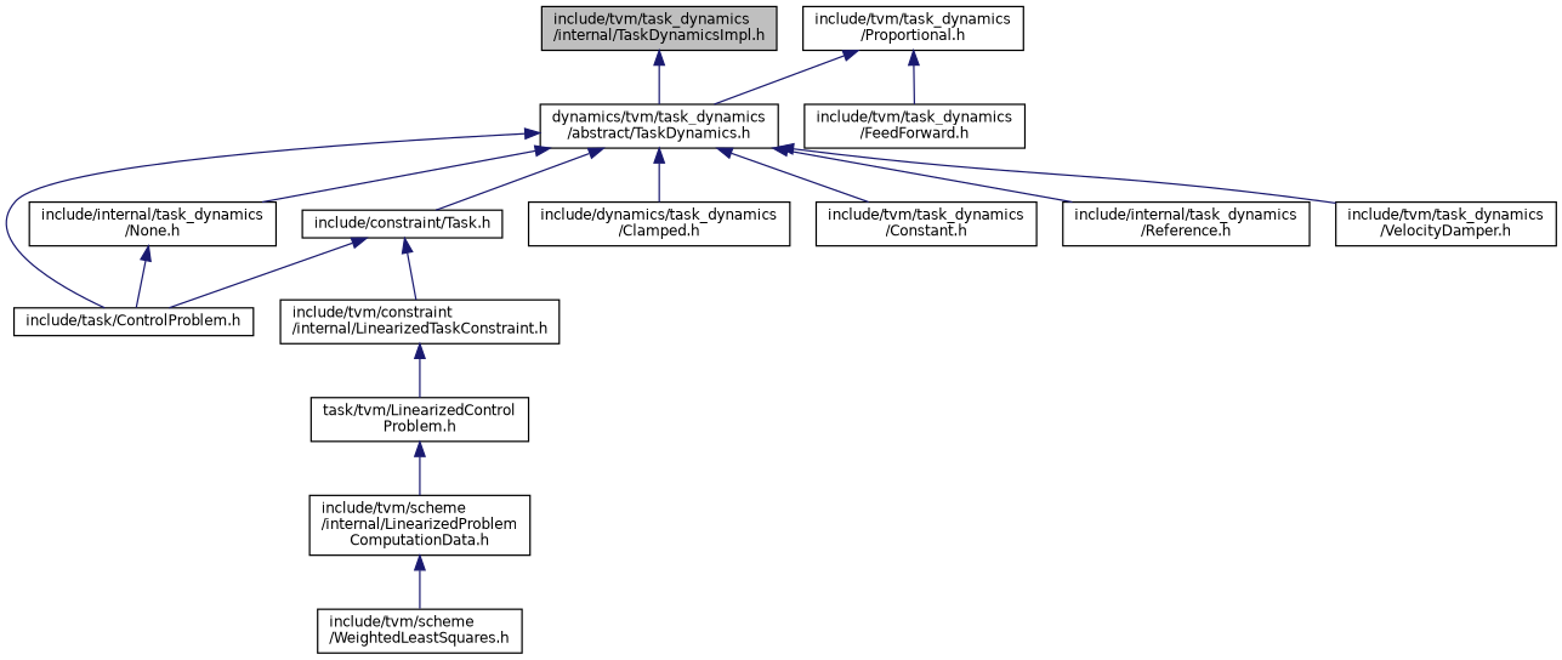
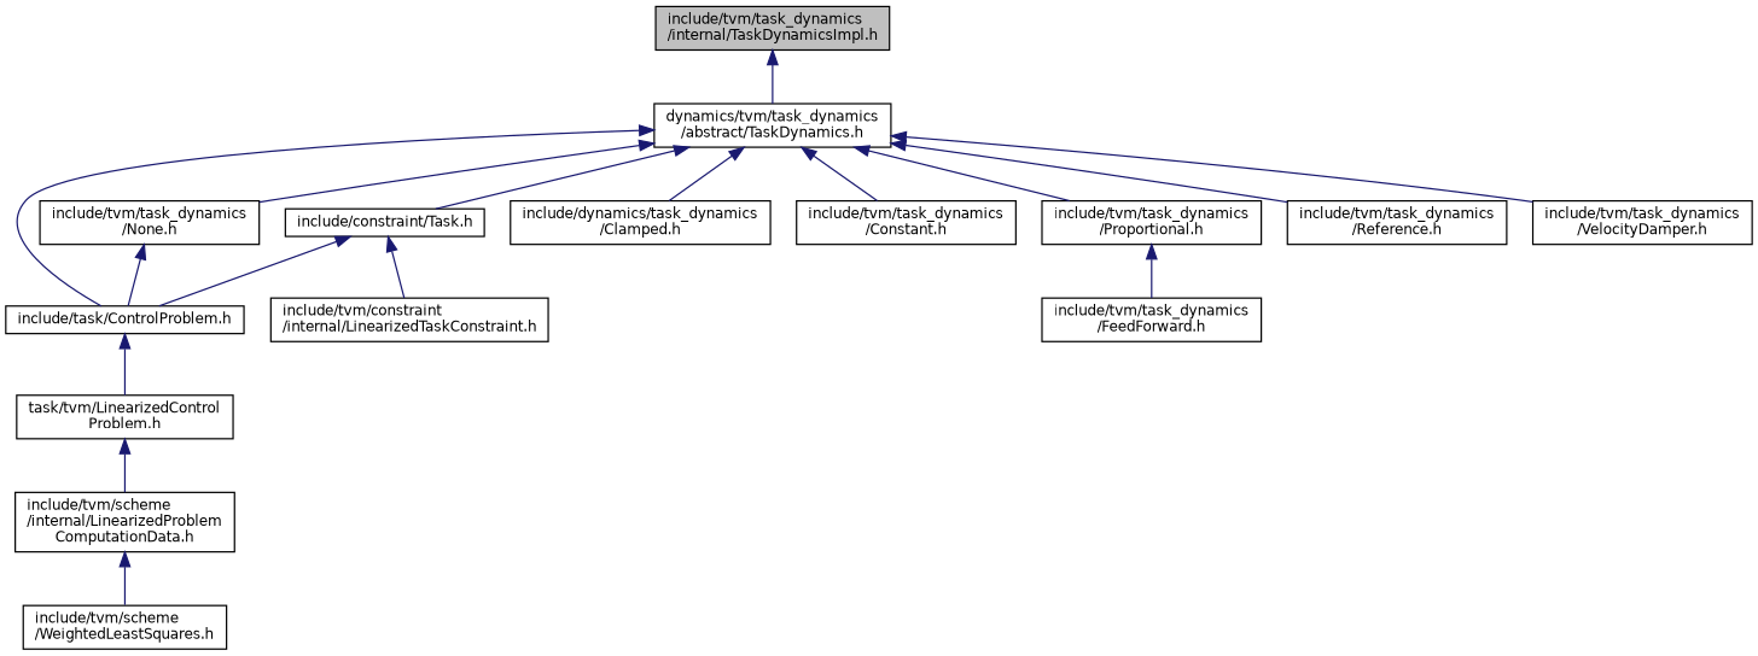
  digraph {
    node [color=black fillcolor=white fontname=Helvetica fontsize=10 shape=record style=filled]
    edge [color=midnightblue dir=back fontname=Helvetica fontsize=10 labelfontname=Helvetica labelfontsize=10 style=solid]
    n1 [fillcolor=grey75 fontcolor=black height=0.2 label="include/tvm/task_dynamics\l/internal/TaskDynamicsImpl.h" width=0.4]
    n2 [height=0.2 label="dynamics/tvm/task_dynamics\l/abstract/TaskDynamics.h" width=0.4]
    n3 [height=0.2 label="include/constraint/Task.h" width=0.4]
    n4 [height=0.2 label="include/task/ControlProblem.h" width=0.4]
-   n5 [height=0.2 label="include/internal/task_dynamics\l/None.h" width=0.4]
+   n5 [height=0.2 label="include/tvm/task_dynamics\l/None.h" width=0.4]
    n6 [height=0.2 label="include/dynamics/task_dynamics\l/Clamped.h" width=0.4]
    n7 [height=0.2 label="include/tvm/task_dynamics\l/Constant.h" width=0.4]
    n8 [height=0.2 label="include/tvm/task_dynamics\l/Proportional.h" width=0.4]
-   n9 [height=0.2 label="include/internal/task_dynamics\l/Reference.h" width=0.4]
+   n9 [height=0.2 label="include/tvm/task_dynamics\l/Reference.h" width=0.4]
    n10 [height=0.2 label="include/tvm/task_dynamics\l/VelocityDamper.h" width=0.4]
    n11 [height=0.2 label="include/tvm/constraint\l/internal/LinearizedTaskConstraint.h" width=0.4]
    n12 [height=0.2 label="task/tvm/LinearizedControl\lProblem.h" width=0.4]
    n13 [height=0.2 label="include/tvm/task_dynamics\l/FeedForward.h" width=0.4]
    n14 [height=0.2 label="include/tvm/scheme\l/internal/LinearizedProblem\lComputationData.h" width=0.4]
    n15 [height=0.2 label="include/tvm/scheme\l/WeightedLeastSquares.h" width=0.4]
    n1 -> n2
    n2 -> n3
    n2 -> n4
    n2 -> n5
    n2 -> n6
    n2 -> n7
-   n8 -> n2
+   n2 -> n8
    n2 -> n9
    n2 -> n10
    n3 -> n4
    n3 -> n11
-   n11 -> n12
+   n4 -> n12
    n5 -> n4
    n8 -> n13
    n12 -> n14
    n14 -> n15
  }
